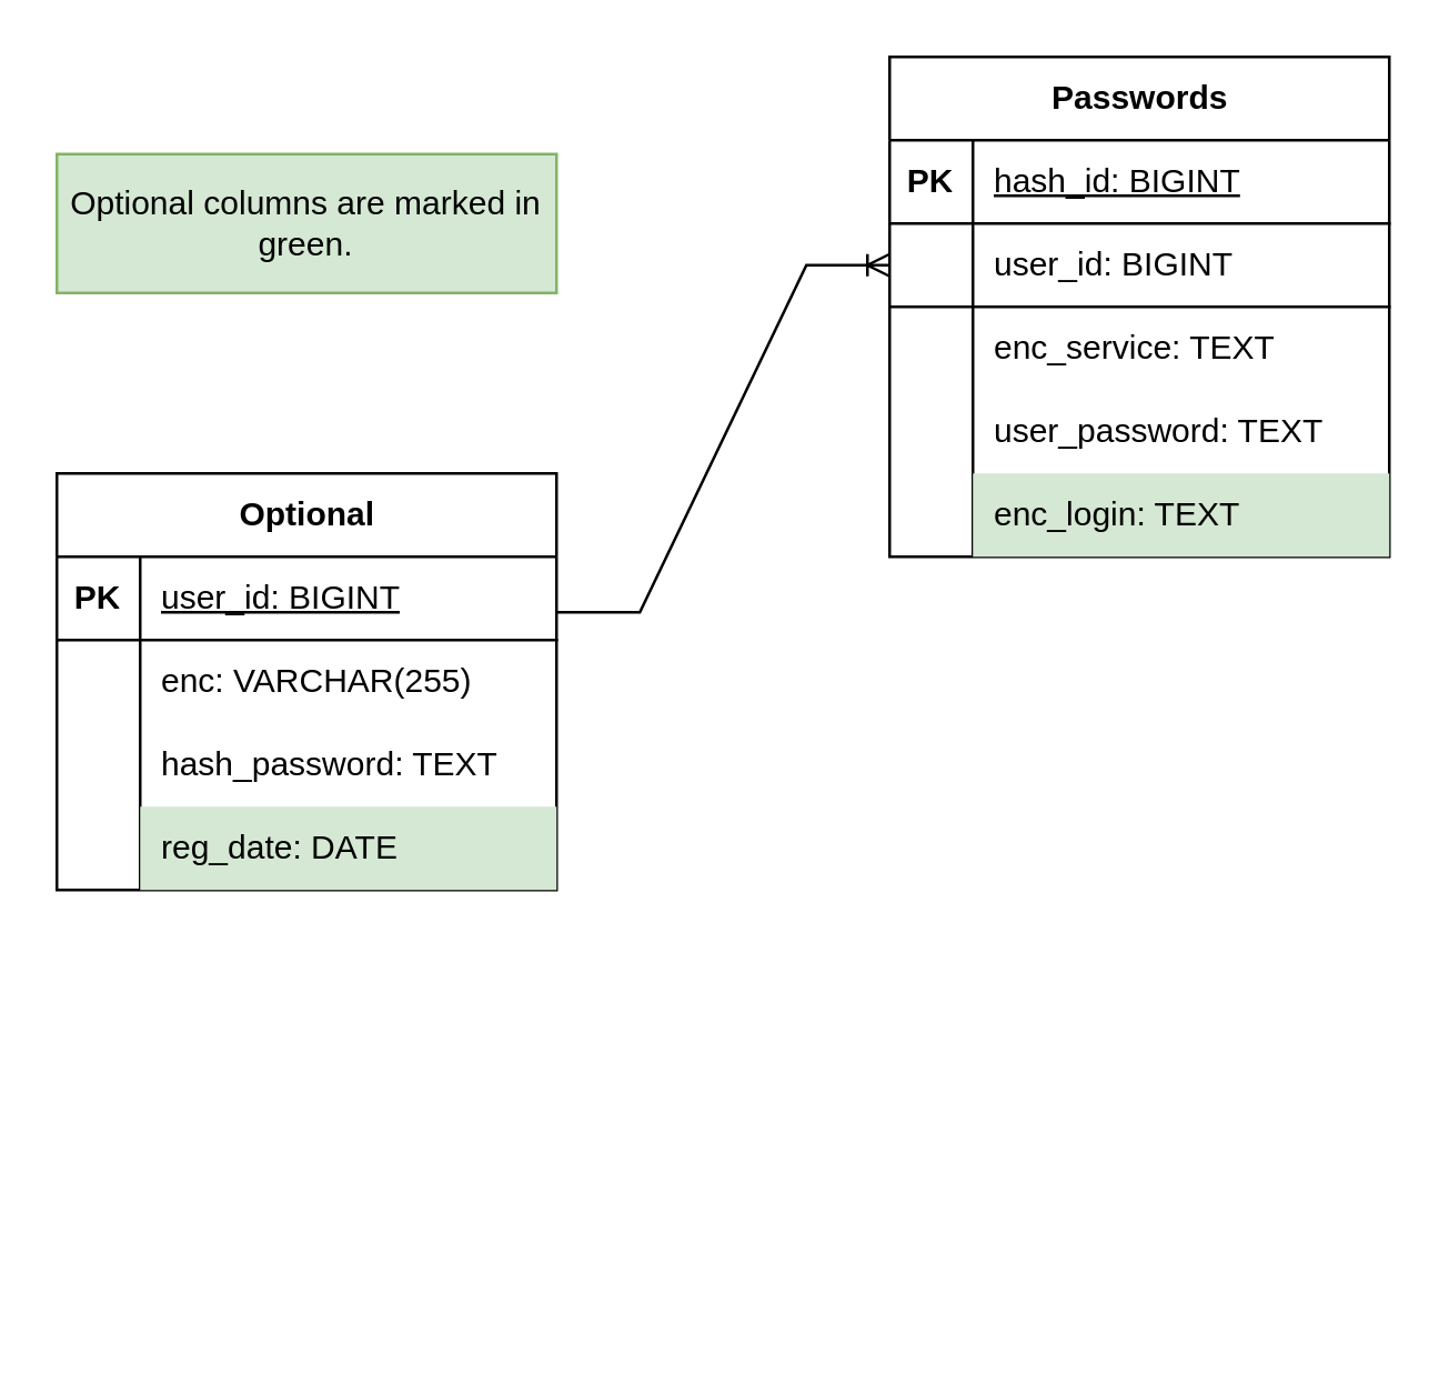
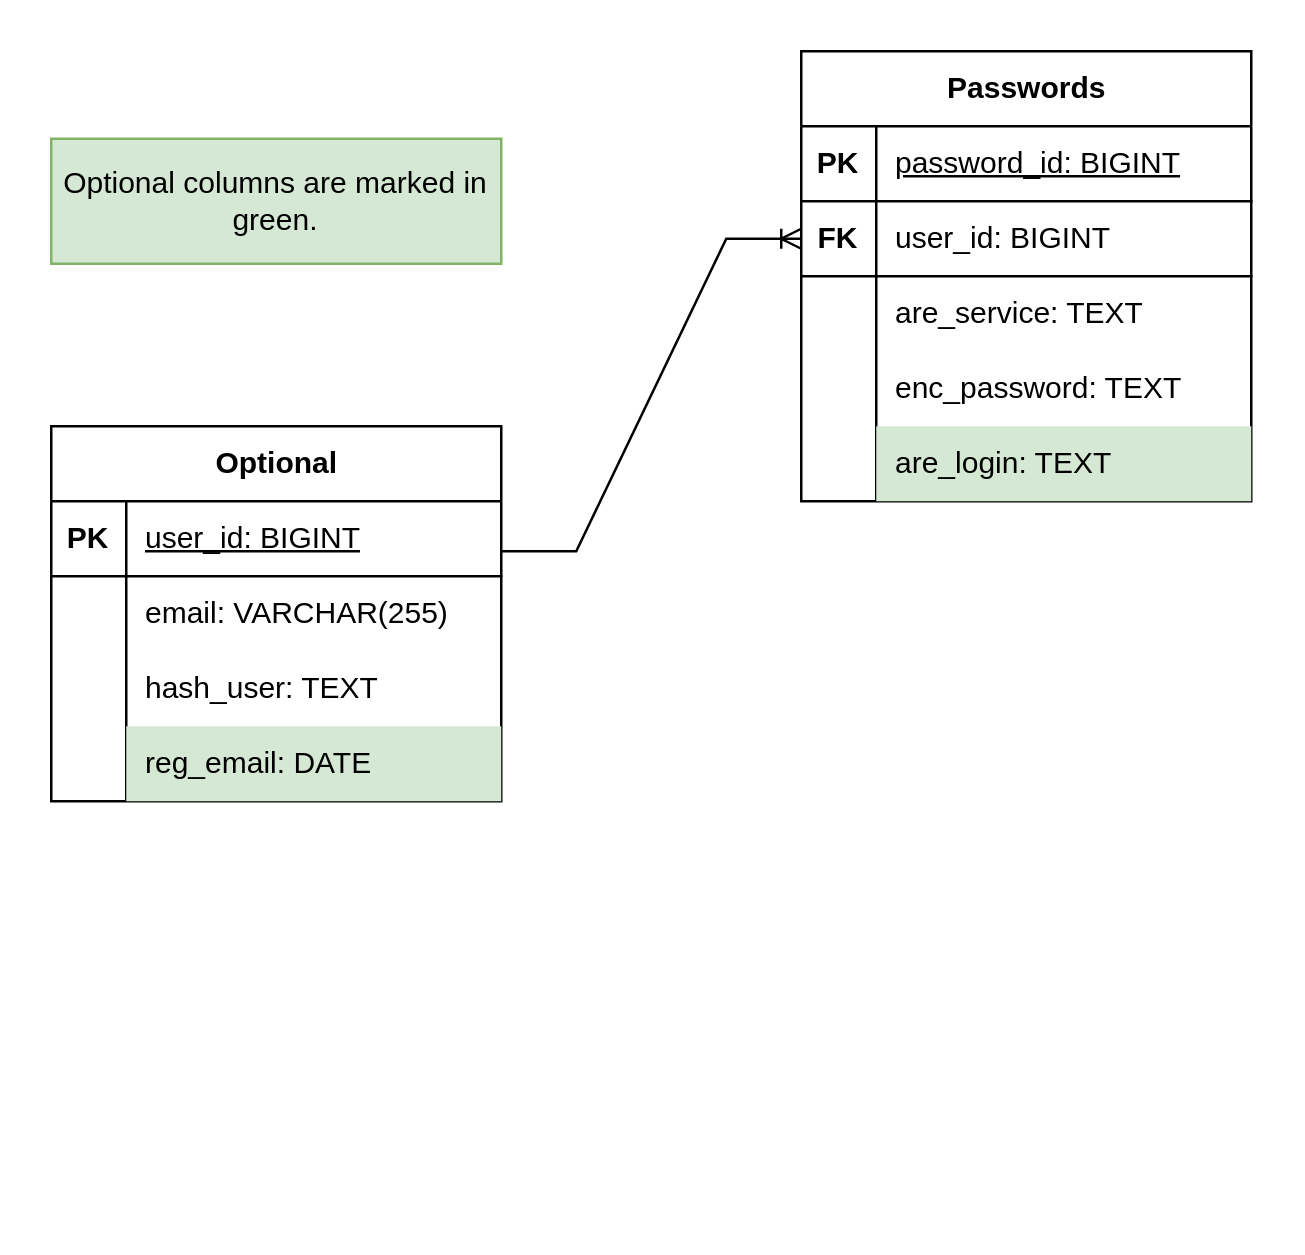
  <mxCell id="0" />
  <mxCell id="1" parent="0" />
  <mxCell id="2" value="Optional" style="shape=table;startSize=30;container=1;collapsible=1;childLayout=tableLayout;fixedRows=1;rowLines=0;fontStyle=1;align=center;resizeLast=1;html=1;" vertex="1" parent="1"><mxGeometry x="20" y="170" width="180" height="150" as="geometry" /></mxCell>
  <mxCell id="3" value="" style="shape=tableRow;horizontal=0;startSize=0;swimlaneHead=0;swimlaneBody=0;fillColor=none;collapsible=0;dropTarget=0;points=[[0,0.5],[1,0.5]];portConstraint=eastwest;top=0;left=0;right=0;bottom=1;" vertex="1" parent="2"><mxGeometry y="30" width="180" height="30" as="geometry" /></mxCell>
  <mxCell id="4" value="PK" style="shape=partialRectangle;connectable=0;fillColor=none;top=0;left=0;bottom=0;right=0;fontStyle=1;overflow=hidden;whiteSpace=wrap;html=1;" vertex="1" parent="3"><mxGeometry width="30" height="30" as="geometry"><mxRectangle width="30" height="30" as="alternateBounds" /></mxGeometry></mxCell>
  <mxCell id="5" value="&lt;span style=&quot;font-weight: normal;&quot;&gt;user_id: BIGINT&lt;/span&gt;" style="shape=partialRectangle;connectable=0;fillColor=none;top=0;left=0;bottom=0;right=0;align=left;spacingLeft=6;fontStyle=5;overflow=hidden;whiteSpace=wrap;html=1;" vertex="1" parent="3"><mxGeometry x="30" width="150" height="30" as="geometry"><mxRectangle width="150" height="30" as="alternateBounds" /></mxGeometry></mxCell>
  <mxCell id="6" value="" style="shape=tableRow;horizontal=0;startSize=0;swimlaneHead=0;swimlaneBody=0;fillColor=none;collapsible=0;dropTarget=0;points=[[0,0.5],[1,0.5]];portConstraint=eastwest;top=0;left=0;right=0;bottom=0;" vertex="1" parent="2"><mxGeometry y="60" width="180" height="30" as="geometry" /></mxCell>
  <mxCell id="7" value="" style="shape=partialRectangle;connectable=0;fillColor=none;top=0;left=0;bottom=0;right=0;editable=1;overflow=hidden;whiteSpace=wrap;html=1;" vertex="1" parent="6"><mxGeometry width="30" height="30" as="geometry"><mxRectangle width="30" height="30" as="alternateBounds" /></mxGeometry></mxCell>
- <mxCell id="8" value="enc: VARCHAR(255)" style="shape=partialRectangle;connectable=0;fillColor=none;top=0;left=0;bottom=0;right=0;align=left;spacingLeft=6;overflow=hidden;whiteSpace=wrap;html=1;" vertex="1" parent="6"><mxGeometry x="30" width="150" height="30" as="geometry"><mxRectangle width="150" height="30" as="alternateBounds" /></mxGeometry></mxCell>
+ <mxCell id="8" value="email: VARCHAR(255)" style="shape=partialRectangle;connectable=0;fillColor=none;top=0;left=0;bottom=0;right=0;align=left;spacingLeft=6;overflow=hidden;whiteSpace=wrap;html=1;" vertex="1" parent="6"><mxGeometry x="30" width="150" height="30" as="geometry"><mxRectangle width="150" height="30" as="alternateBounds" /></mxGeometry></mxCell>
  <mxCell id="9" value="" style="shape=tableRow;horizontal=0;startSize=0;swimlaneHead=0;swimlaneBody=0;fillColor=none;collapsible=0;dropTarget=0;points=[[0,0.5],[1,0.5]];portConstraint=eastwest;top=0;left=0;right=0;bottom=0;" vertex="1" parent="2"><mxGeometry y="90" width="180" height="30" as="geometry" /></mxCell>
  <mxCell id="10" value="" style="shape=partialRectangle;connectable=0;fillColor=none;top=0;left=0;bottom=0;right=0;editable=1;overflow=hidden;whiteSpace=wrap;html=1;" vertex="1" parent="9"><mxGeometry width="30" height="30" as="geometry"><mxRectangle width="30" height="30" as="alternateBounds" /></mxGeometry></mxCell>
- <mxCell id="11" value="hash_password: TEXT" style="shape=partialRectangle;connectable=0;fillColor=none;top=0;left=0;bottom=0;right=0;align=left;spacingLeft=6;overflow=hidden;whiteSpace=wrap;html=1;" vertex="1" parent="9"><mxGeometry x="30" width="150" height="30" as="geometry"><mxRectangle width="150" height="30" as="alternateBounds" /></mxGeometry></mxCell>
+ <mxCell id="11" value="hash_user: TEXT" style="shape=partialRectangle;connectable=0;fillColor=none;top=0;left=0;bottom=0;right=0;align=left;spacingLeft=6;overflow=hidden;whiteSpace=wrap;html=1;" vertex="1" parent="9"><mxGeometry x="30" width="150" height="30" as="geometry"><mxRectangle width="150" height="30" as="alternateBounds" /></mxGeometry></mxCell>
  <mxCell id="12" value="" style="shape=tableRow;horizontal=0;startSize=0;swimlaneHead=0;swimlaneBody=0;fillColor=none;collapsible=0;dropTarget=0;points=[[0,0.5],[1,0.5]];portConstraint=eastwest;top=0;left=0;right=0;bottom=0;" vertex="1" parent="2"><mxGeometry y="120" width="180" height="30" as="geometry" /></mxCell>
  <mxCell id="13" value="" style="shape=partialRectangle;connectable=0;fillColor=none;top=0;left=0;bottom=0;right=0;editable=1;overflow=hidden;whiteSpace=wrap;html=1;" vertex="1" parent="12"><mxGeometry width="30" height="30" as="geometry"><mxRectangle width="30" height="30" as="alternateBounds" /></mxGeometry></mxCell>
- <mxCell id="14" value="reg_date: DATE" style="shape=partialRectangle;connectable=0;fillColor=#d5e8d4;top=0;left=0;bottom=0;right=0;align=left;spacingLeft=6;overflow=hidden;whiteSpace=wrap;html=1;strokeColor=#82b366;" vertex="1" parent="12"><mxGeometry x="30" width="150" height="30" as="geometry"><mxRectangle width="150" height="30" as="alternateBounds" /></mxGeometry></mxCell>
+ <mxCell id="14" value="reg_email: DATE" style="shape=partialRectangle;connectable=0;fillColor=#d5e8d4;top=0;left=0;bottom=0;right=0;align=left;spacingLeft=6;overflow=hidden;whiteSpace=wrap;html=1;strokeColor=#82b366;" vertex="1" parent="12"><mxGeometry x="30" width="150" height="30" as="geometry"><mxRectangle width="150" height="30" as="alternateBounds" /></mxGeometry></mxCell>
  <mxCell id="15" value="Passwords" style="shape=table;startSize=30;container=1;collapsible=1;childLayout=tableLayout;fixedRows=1;rowLines=0;fontStyle=1;align=center;resizeLast=1;html=1;" vertex="1" parent="1"><mxGeometry x="320" y="20" width="180" height="180.0" as="geometry" /></mxCell>
  <mxCell id="16" value="" style="shape=tableRow;horizontal=0;startSize=0;swimlaneHead=0;swimlaneBody=0;fillColor=none;collapsible=0;dropTarget=0;points=[[0,0.5],[1,0.5]];portConstraint=eastwest;top=0;left=0;right=0;bottom=1;" vertex="1" parent="15"><mxGeometry y="30" width="180" height="30" as="geometry" /></mxCell>
  <mxCell id="17" value="PK" style="shape=partialRectangle;connectable=0;fillColor=none;top=0;left=0;bottom=0;right=0;fontStyle=1;overflow=hidden;whiteSpace=wrap;html=1;" vertex="1" parent="16"><mxGeometry width="30" height="30" as="geometry"><mxRectangle width="30" height="30" as="alternateBounds" /></mxGeometry></mxCell>
- <mxCell id="18" value="&lt;span style=&quot;font-weight: normal;&quot;&gt;hash_id: BIGINT&lt;/span&gt;" style="shape=partialRectangle;connectable=0;fillColor=none;top=0;left=0;bottom=0;right=0;align=left;spacingLeft=6;fontStyle=5;overflow=hidden;whiteSpace=wrap;html=1;" vertex="1" parent="16"><mxGeometry x="30" width="150" height="30" as="geometry"><mxRectangle width="150" height="30" as="alternateBounds" /></mxGeometry></mxCell>
+ <mxCell id="18" value="&lt;span style=&quot;font-weight: normal;&quot;&gt;password_id: BIGINT&lt;/span&gt;" style="shape=partialRectangle;connectable=0;fillColor=none;top=0;left=0;bottom=0;right=0;align=left;spacingLeft=6;fontStyle=5;overflow=hidden;whiteSpace=wrap;html=1;" vertex="1" parent="16"><mxGeometry x="30" width="150" height="30" as="geometry"><mxRectangle width="150" height="30" as="alternateBounds" /></mxGeometry></mxCell>
  <mxCell id="19" value="" style="shape=tableRow;horizontal=0;startSize=0;swimlaneHead=0;swimlaneBody=0;fillColor=none;collapsible=0;dropTarget=0;points=[[0,0.5],[1,0.5]];portConstraint=eastwest;top=0;left=0;right=0;bottom=0;" vertex="1" parent="15"><mxGeometry y="60" width="180" height="30" as="geometry" /></mxCell>
  <mxCell id="20" value="" style="shape=partialRectangle;connectable=0;fillColor=none;top=0;left=0;bottom=0;right=0;editable=1;overflow=hidden;whiteSpace=wrap;html=1;" vertex="1" parent="19"><mxGeometry width="30" height="30" as="geometry"><mxRectangle width="30" height="30" as="alternateBounds" /></mxGeometry></mxCell>
  <mxCell id="21" value="user_id: BIGINT" style="shape=partialRectangle;connectable=0;fillColor=none;top=0;left=0;bottom=0;right=0;align=left;spacingLeft=6;overflow=hidden;whiteSpace=wrap;html=1;" vertex="1" parent="19"><mxGeometry x="30" width="150" height="30" as="geometry"><mxRectangle width="150" height="30" as="alternateBounds" /></mxGeometry></mxCell>
  <mxCell id="22" value="" style="shape=tableRow;horizontal=0;startSize=0;swimlaneHead=0;swimlaneBody=0;fillColor=none;collapsible=0;dropTarget=0;points=[[0,0.5],[1,0.5]];portConstraint=eastwest;top=0;left=0;right=0;bottom=0;" vertex="1" parent="15"><mxGeometry y="90" width="180" height="30" as="geometry" /></mxCell>
  <mxCell id="23" value="" style="shape=partialRectangle;connectable=0;fillColor=none;top=0;left=0;bottom=0;right=0;editable=1;overflow=hidden;whiteSpace=wrap;html=1;" vertex="1" parent="22"><mxGeometry width="30" height="30" as="geometry"><mxRectangle width="30" height="30" as="alternateBounds" /></mxGeometry></mxCell>
- <mxCell id="24" value="enc_service: TEXT" style="shape=partialRectangle;connectable=0;fillColor=none;top=0;left=0;bottom=0;right=0;align=left;spacingLeft=6;overflow=hidden;whiteSpace=wrap;html=1;" vertex="1" parent="22"><mxGeometry x="30" width="150" height="30" as="geometry"><mxRectangle width="150" height="30" as="alternateBounds" /></mxGeometry></mxCell>
+ <mxCell id="24" value="are_service: TEXT" style="shape=partialRectangle;connectable=0;fillColor=none;top=0;left=0;bottom=0;right=0;align=left;spacingLeft=6;overflow=hidden;whiteSpace=wrap;html=1;" vertex="1" parent="22"><mxGeometry x="30" width="150" height="30" as="geometry"><mxRectangle width="150" height="30" as="alternateBounds" /></mxGeometry></mxCell>
  <mxCell id="25" value="" style="shape=tableRow;horizontal=0;startSize=0;swimlaneHead=0;swimlaneBody=0;fillColor=none;collapsible=0;dropTarget=0;points=[[0,0.5],[1,0.5]];portConstraint=eastwest;top=0;left=0;right=0;bottom=0;" vertex="1" parent="15"><mxGeometry y="120" width="180" height="30" as="geometry" /></mxCell>
  <mxCell id="26" value="" style="shape=partialRectangle;connectable=0;fillColor=none;top=0;left=0;bottom=0;right=0;editable=1;overflow=hidden;whiteSpace=wrap;html=1;" vertex="1" parent="25"><mxGeometry width="30" height="30" as="geometry"><mxRectangle width="30" height="30" as="alternateBounds" /></mxGeometry></mxCell>
- <mxCell id="27" value="user_password: TEXT" style="shape=partialRectangle;connectable=0;fillColor=none;top=0;left=0;bottom=0;right=0;align=left;spacingLeft=6;overflow=hidden;whiteSpace=wrap;html=1;" vertex="1" parent="25"><mxGeometry x="30" width="150" height="30" as="geometry"><mxRectangle width="150" height="30" as="alternateBounds" /></mxGeometry></mxCell>
+ <mxCell id="27" value="enc_password: TEXT" style="shape=partialRectangle;connectable=0;fillColor=none;top=0;left=0;bottom=0;right=0;align=left;spacingLeft=6;overflow=hidden;whiteSpace=wrap;html=1;" vertex="1" parent="25"><mxGeometry x="30" width="150" height="30" as="geometry"><mxRectangle width="150" height="30" as="alternateBounds" /></mxGeometry></mxCell>
  <mxCell id="28" value="" style="shape=tableRow;horizontal=0;startSize=0;swimlaneHead=0;swimlaneBody=0;fillColor=none;collapsible=0;dropTarget=0;points=[[0,0.5],[1,0.5]];portConstraint=eastwest;top=0;left=0;right=0;bottom=0;" vertex="1" parent="15"><mxGeometry y="150" width="180" height="30" as="geometry" /></mxCell>
  <mxCell id="29" value="" style="shape=partialRectangle;connectable=0;fillColor=none;top=0;left=0;bottom=0;right=0;editable=1;overflow=hidden;whiteSpace=wrap;html=1;" vertex="1" parent="28"><mxGeometry width="30" height="30" as="geometry"><mxRectangle width="30" height="30" as="alternateBounds" /></mxGeometry></mxCell>
- <mxCell id="30" value="enc_login: TEXT" style="shape=partialRectangle;connectable=0;fillColor=#d5e8d4;top=0;left=0;bottom=0;right=0;align=left;spacingLeft=6;overflow=hidden;whiteSpace=wrap;html=1;strokeColor=#82b366;" vertex="1" parent="28"><mxGeometry x="30" width="150" height="30" as="geometry"><mxRectangle width="150" height="30" as="alternateBounds" /></mxGeometry></mxCell>
+ <mxCell id="30" value="are_login: TEXT" style="shape=partialRectangle;connectable=0;fillColor=#d5e8d4;top=0;left=0;bottom=0;right=0;align=left;spacingLeft=6;overflow=hidden;whiteSpace=wrap;html=1;strokeColor=#82b366;" vertex="1" parent="28"><mxGeometry x="30" width="150" height="30" as="geometry"><mxRectangle width="150" height="30" as="alternateBounds" /></mxGeometry></mxCell>
  <mxCell id="31" value="" style="shape=tableRow;horizontal=0;startSize=0;swimlaneHead=0;swimlaneBody=0;fillColor=none;collapsible=0;dropTarget=0;points=[[0,0.5],[1,0.5]];portConstraint=eastwest;top=0;left=0;right=0;bottom=0;" vertex="1" parent="1"><mxGeometry x="300" y="450" width="180" height="30" as="geometry" /></mxCell>
  <mxCell id="32" value="" style="shape=partialRectangle;connectable=0;fillColor=none;top=0;left=0;bottom=0;right=0;editable=1;overflow=hidden;whiteSpace=wrap;html=1;" vertex="1" parent="31"><mxGeometry width="30" height="30" as="geometry"><mxRectangle width="30" height="30" as="alternateBounds" /></mxGeometry></mxCell>
  <mxCell id="33" value="" style="edgeStyle=entityRelationEdgeStyle;fontSize=12;html=1;endArrow=ERoneToMany;rounded=0;entryX=0;entryY=0.5;entryDx=0;entryDy=0;" edge="1" parent="1" target="19"><mxGeometry width="100" height="100" relative="1" as="geometry"><mxPoint x="200" y="220" as="sourcePoint" /><mxPoint x="300" y="120" as="targetPoint" /></mxGeometry></mxCell>
  <mxCell id="34" value="&lt;span style=&quot;white-space-collapse: preserve;&quot; data-src-align=&quot;17:14&quot; class=&quot;aNeGP0gI0B9AV8JaHPyH&quot;&gt;Optional&lt;/span&gt;&lt;span style=&quot;white-space-collapse: preserve;&quot;&gt; &lt;/span&gt;&lt;span style=&quot;white-space-collapse: preserve;&quot; data-src-align=&quot;32:7&quot; class=&quot;aNeGP0gI0B9AV8JaHPyH&quot;&gt;columns&lt;/span&gt;&lt;span style=&quot;white-space-collapse: preserve;&quot;&gt; are &lt;/span&gt;&lt;span style=&quot;white-space-collapse: preserve;&quot; data-src-align=&quot;8:8&quot; class=&quot;aNeGP0gI0B9AV8JaHPyH&quot;&gt;marked&lt;/span&gt;&lt;span style=&quot;white-space-collapse: preserve;&quot;&gt; in &lt;/span&gt;&lt;span style=&quot;white-space-collapse: preserve;&quot; data-src-align=&quot;0:7&quot; class=&quot;aNeGP0gI0B9AV8JaHPyH&quot;&gt;green&lt;/span&gt;&lt;span style=&quot;white-space-collapse: preserve;&quot;&gt;.&lt;/span&gt;" style="text;html=1;align=center;verticalAlign=middle;whiteSpace=wrap;rounded=0;fillColor=#d5e8d4;strokeColor=#82b366;" vertex="1" parent="1"><mxGeometry x="20" y="55" width="180" height="50" as="geometry" /></mxCell>
  <mxCell id="35" value="" style="shape=tableRow;horizontal=0;startSize=0;swimlaneHead=0;swimlaneBody=0;fillColor=none;collapsible=0;dropTarget=0;points=[[0,0.5],[1,0.5]];portConstraint=eastwest;top=0;left=0;right=0;bottom=1;" vertex="1" parent="1"><mxGeometry x="320" y="80" width="180" height="30" as="geometry" /></mxCell>
+ <mxCell id="36" value="FK" style="shape=partialRectangle;connectable=0;fillColor=none;top=0;left=0;bottom=0;right=0;fontStyle=1;overflow=hidden;whiteSpace=wrap;html=1;" vertex="1" parent="1"><mxGeometry x="320" y="80" width="30" height="30" as="geometry"><mxRectangle width="30" height="30" as="alternateBounds" /></mxGeometry></mxCell>
